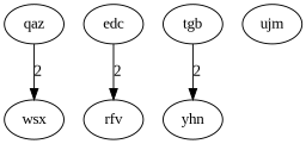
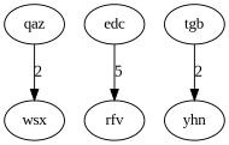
  digraph {
    fontname="Liberation Serif"
    node [fontname="Liberation Serif"]
    edge [fontname="Liberation Serif"]
    qaz
    wsx
    edc
    rfv
    tgb
    yhn
-   ujm
    qaz -> wsx [label=2]
-   edc -> rfv [label=2]
+   edc -> rfv [label=5]
    tgb -> yhn [label=2]
  }
